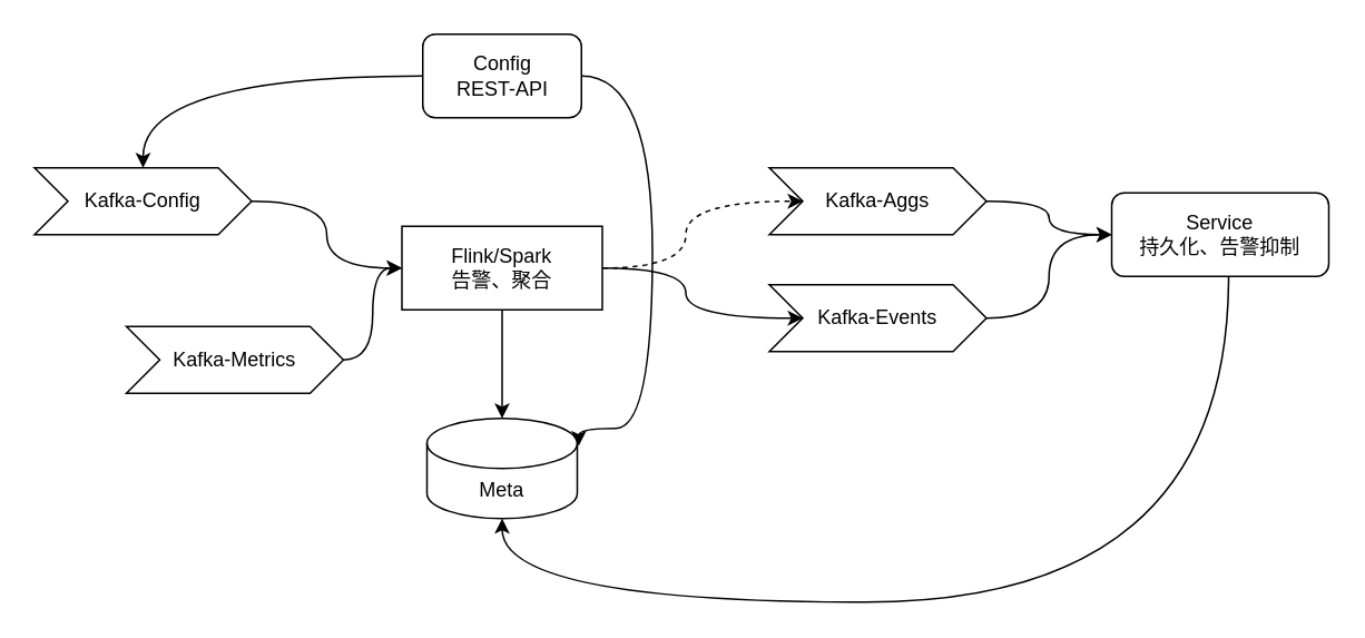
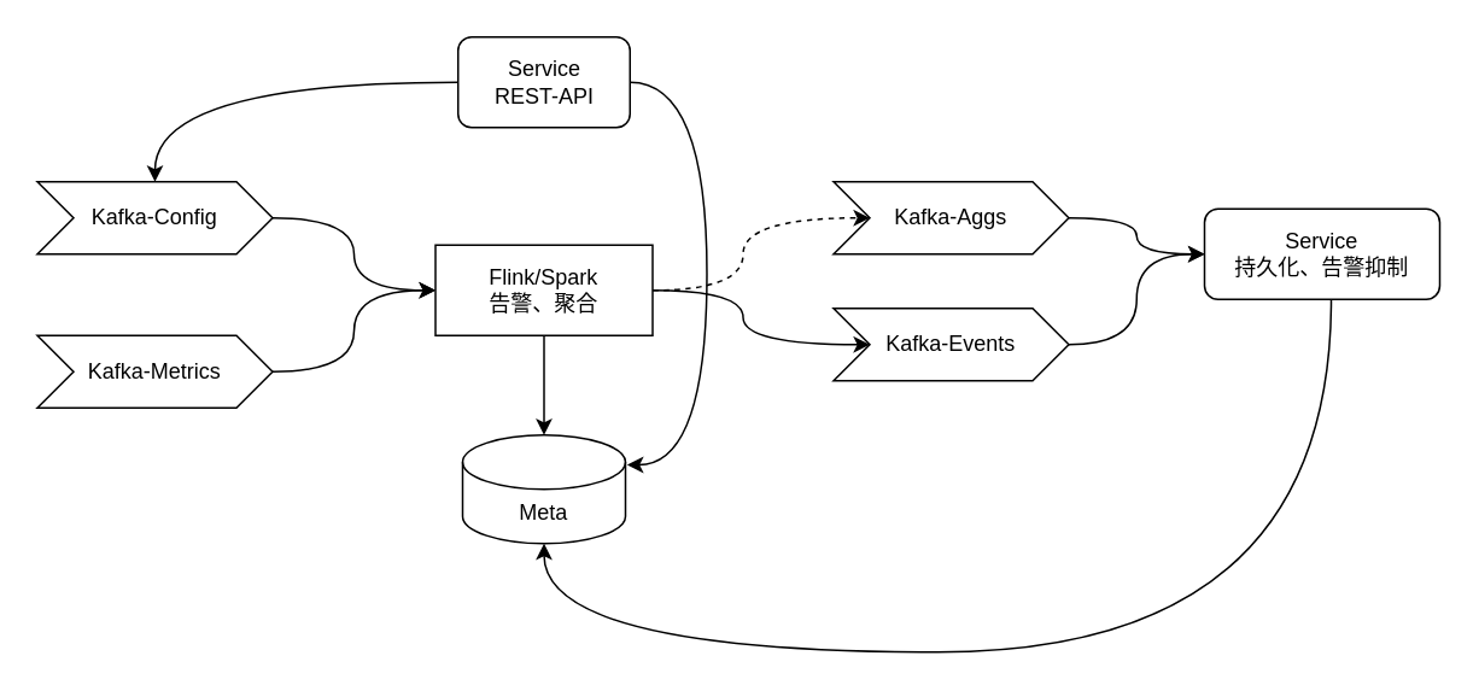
  <mxCell id="0" />
  <mxCell id="1" parent="0" />
- <mxCell id="2" value="Kafka-Metrics" style="shape=step;perimeter=stepPerimeter;whiteSpace=wrap;html=1;fixedSize=1;" vertex="1" parent="1"><mxGeometry x="75" y="195" width="130" height="40" as="geometry" /></mxCell>
- <mxCell id="3" value="Meta" style="shape=cylinder3;whiteSpace=wrap;html=1;boundedLbl=1;backgroundOutline=1;size=15;" vertex="1" parent="1"><mxGeometry x="255" y="250" width="90" height="60" as="geometry" /></mxCell>
+ <mxCell id="2" value="Kafka-Metrics" style="shape=step;perimeter=stepPerimeter;whiteSpace=wrap;html=1;fixedSize=1;" vertex="1" parent="1"><mxGeometry x="20" y="185" width="130" height="40" as="geometry" /></mxCell>
+ <mxCell id="3" value="Meta" style="shape=cylinder3;whiteSpace=wrap;html=1;boundedLbl=1;backgroundOutline=1;size=15;" vertex="1" parent="1"><mxGeometry x="255" y="240" width="90" height="60" as="geometry" /></mxCell>
  <mxCell id="4" value="Flink/Spark&lt;br&gt;告警、聚合" style="rounded=0;whiteSpace=wrap;html=1;" vertex="1" parent="1"><mxGeometry x="240" y="135" width="120" height="50" as="geometry" /></mxCell>
  <mxCell id="5" value="Kafka-Config" style="shape=step;perimeter=stepPerimeter;whiteSpace=wrap;html=1;fixedSize=1;" vertex="1" parent="1"><mxGeometry x="20" y="100" width="130" height="40" as="geometry" /></mxCell>
- <mxCell id="6" value="Config&lt;br&gt;REST-API" style="rounded=1;whiteSpace=wrap;html=1;align=center;" vertex="1" parent="1"><mxGeometry x="252.5" y="20" width="95" height="50" as="geometry" /></mxCell>
+ <mxCell id="6" value="Service&lt;br&gt;REST-API" style="rounded=1;whiteSpace=wrap;html=1;align=center;" vertex="1" parent="1"><mxGeometry x="252.5" y="20" width="95" height="50" as="geometry" /></mxCell>
  <mxCell id="7" value="" style="endArrow=classic;html=1;exitX=0;exitY=0.5;exitDx=0;exitDy=0;entryX=0.5;entryY=0;entryDx=0;entryDy=0;edgeStyle=orthogonalEdgeStyle;elbow=vertical;curved=1;" edge="1" parent="1" source="6" target="5"><mxGeometry width="50" height="50" relative="1" as="geometry"><mxPoint x="210" y="140" as="sourcePoint" /><mxPoint x="260" y="90" as="targetPoint" /></mxGeometry></mxCell>
  <mxCell id="8" value="" style="endArrow=classic;html=1;exitX=1;exitY=0.5;exitDx=0;exitDy=0;edgeStyle=orthogonalEdgeStyle;elbow=vertical;entryX=1.01;entryY=0.275;entryDx=0;entryDy=0;entryPerimeter=0;curved=1;" edge="1" parent="1" source="6" target="3"><mxGeometry width="50" height="50" relative="1" as="geometry"><mxPoint x="262.5" y="55" as="sourcePoint" /><mxPoint x="348" y="250" as="targetPoint" /><Array as="points"><mxPoint x="390" y="45" /><mxPoint x="390" y="256" /></Array></mxGeometry></mxCell>
  <mxCell id="9" value="" style="endArrow=classic;html=1;entryX=0.5;entryY=0;entryDx=0;entryDy=0;edgeStyle=orthogonalEdgeStyle;elbow=vertical;curved=1;entryPerimeter=0;exitX=0.5;exitY=1;exitDx=0;exitDy=0;" edge="1" parent="1" source="4" target="3"><mxGeometry width="50" height="50" relative="1" as="geometry"><mxPoint x="305" y="180" as="sourcePoint" /><mxPoint x="95" y="120" as="targetPoint" /></mxGeometry></mxCell>
  <mxCell id="10" value="" style="endArrow=classic;html=1;entryX=0;entryY=0.5;entryDx=0;entryDy=0;edgeStyle=orthogonalEdgeStyle;elbow=vertical;curved=1;exitX=1;exitY=0.5;exitDx=0;exitDy=0;" edge="1" parent="1" source="5" target="4"><mxGeometry width="50" height="50" relative="1" as="geometry"><mxPoint x="310" y="195" as="sourcePoint" /><mxPoint x="310" y="250" as="targetPoint" /></mxGeometry></mxCell>
  <mxCell id="11" value="" style="endArrow=classic;html=1;entryX=0;entryY=0.5;entryDx=0;entryDy=0;edgeStyle=orthogonalEdgeStyle;elbow=vertical;curved=1;" edge="1" parent="1" source="2" target="4"><mxGeometry width="50" height="50" relative="1" as="geometry"><mxPoint x="160" y="140" as="sourcePoint" /><mxPoint x="250" y="170" as="targetPoint" /></mxGeometry></mxCell>
  <mxCell id="12" value="Kafka-Events" style="shape=step;perimeter=stepPerimeter;whiteSpace=wrap;html=1;fixedSize=1;" vertex="1" parent="1"><mxGeometry x="460" y="170" width="130" height="40" as="geometry" /></mxCell>
  <mxCell id="13" value="" style="endArrow=classic;html=1;entryX=0;entryY=0.5;entryDx=0;entryDy=0;edgeStyle=orthogonalEdgeStyle;elbow=vertical;curved=1;exitX=1;exitY=0.5;exitDx=0;exitDy=0;" edge="1" parent="1" source="4" target="12"><mxGeometry width="50" height="50" relative="1" as="geometry"><mxPoint x="160" y="215" as="sourcePoint" /><mxPoint x="250" y="170" as="targetPoint" /></mxGeometry></mxCell>
  <mxCell id="14" value="Kafka-Aggs" style="shape=step;perimeter=stepPerimeter;whiteSpace=wrap;html=1;fixedSize=1;" vertex="1" parent="1"><mxGeometry x="460" y="100" width="130" height="40" as="geometry" /></mxCell>
  <mxCell id="15" value="" style="endArrow=classic;html=1;entryX=0;entryY=0.5;entryDx=0;entryDy=0;edgeStyle=orthogonalEdgeStyle;elbow=vertical;curved=1;exitX=1;exitY=0.5;exitDx=0;exitDy=0;dashed=1;" edge="1" parent="1" source="4" target="14"><mxGeometry width="50" height="50" relative="1" as="geometry"><mxPoint x="370" y="170" as="sourcePoint" /><mxPoint x="490" y="210" as="targetPoint" /></mxGeometry></mxCell>
  <mxCell id="16" value="Service&lt;br&gt;持久化、告警抑制" style="rounded=1;whiteSpace=wrap;html=1;align=center;" vertex="1" parent="1"><mxGeometry x="665" y="115" width="130" height="50" as="geometry" /></mxCell>
  <mxCell id="17" value="" style="endArrow=classic;html=1;entryX=0;entryY=0.5;entryDx=0;entryDy=0;edgeStyle=orthogonalEdgeStyle;elbow=vertical;curved=1;exitX=1;exitY=0.5;exitDx=0;exitDy=0;" edge="1" parent="1" source="14" target="16"><mxGeometry width="50" height="50" relative="1" as="geometry"><mxPoint x="370" y="170" as="sourcePoint" /><mxPoint x="490" y="200" as="targetPoint" /></mxGeometry></mxCell>
  <mxCell id="18" value="" style="endArrow=classic;html=1;entryX=0;entryY=0.5;entryDx=0;entryDy=0;edgeStyle=orthogonalEdgeStyle;elbow=vertical;curved=1;exitX=1;exitY=0.5;exitDx=0;exitDy=0;" edge="1" parent="1" source="12" target="16"><mxGeometry width="50" height="50" relative="1" as="geometry"><mxPoint x="600" y="130" as="sourcePoint" /><mxPoint x="680" y="170" as="targetPoint" /></mxGeometry></mxCell>
  <mxCell id="19" value="" style="endArrow=classic;html=1;edgeStyle=orthogonalEdgeStyle;elbow=vertical;entryX=0.5;entryY=1;entryDx=0;entryDy=0;entryPerimeter=0;curved=1;" edge="1" parent="1" source="16" target="3"><mxGeometry width="50" height="50" relative="1" as="geometry"><mxPoint x="357.5" y="55" as="sourcePoint" /><mxPoint x="355.9" y="266.5" as="targetPoint" /><Array as="points"><mxPoint x="735" y="360" /><mxPoint x="300" y="360" /></Array></mxGeometry></mxCell>
